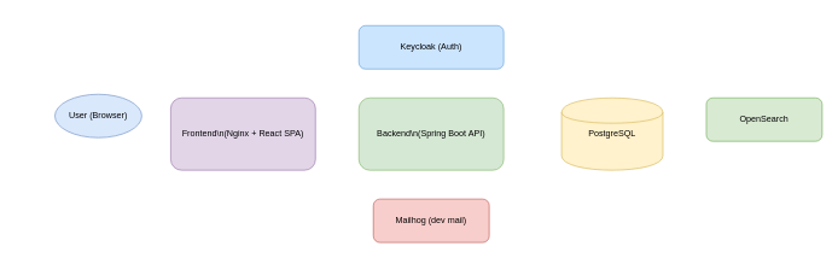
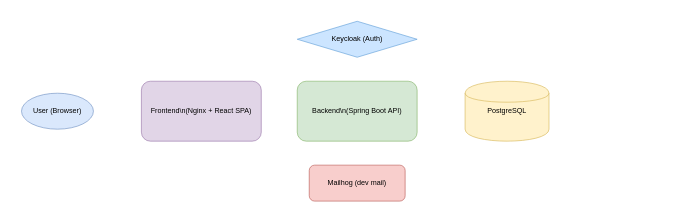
  <mxCell id="0" />
  <mxCell id="1" parent="0" />
- <mxCell id="2" value="User (Browser)" style="shape=ellipse;whiteSpace=wrap;html=1;fillColor=#dae8fc;strokeColor=#6c8ebf;" vertex="1" parent="1"><mxGeometry x="60" y="115" width="120" height="60" as="geometry" /></mxCell>
+ <mxCell id="2" value="User (Browser)" style="shape=ellipse;whiteSpace=wrap;html=1;fillColor=#dae8fc;strokeColor=#6c8ebf;" vertex="1" parent="1"><mxGeometry x="20" y="140" width="120" height="60" as="geometry" /></mxCell>
  <mxCell id="3" value="Frontend\n(Nginx + React SPA)" style="rounded=1;whiteSpace=wrap;html=1;fillColor=#e1d5e7;strokeColor=#9673a6;" vertex="1" parent="1"><mxGeometry x="220" y="120" width="200" height="100" as="geometry" /></mxCell>
  <mxCell id="4" value="Backend\n(Spring Boot API)" style="rounded=1;whiteSpace=wrap;html=1;fillColor=#d5e8d4;strokeColor=#82b366;" vertex="1" parent="1"><mxGeometry x="480" y="120" width="200" height="100" as="geometry" /></mxCell>
  <mxCell id="5" value="PostgreSQL" style="shape=cylinder;whiteSpace=wrap;html=1;fillColor=#fff2cc;strokeColor=#d6b656;" vertex="1" parent="1"><mxGeometry x="760" y="120" width="140" height="100" as="geometry" /></mxCell>
  <mxCell id="6" value="Mailhog (dev mail)" style="rounded=1;whiteSpace=wrap;html=1;fillColor=#f8cecc;strokeColor=#b85450;" vertex="1" parent="1"><mxGeometry x="500" y="260" width="160" height="60" as="geometry" /></mxCell>
- <mxCell id="7" value="Keycloak (Auth)" style="rounded=1;whiteSpace=wrap;html=1;fillColor=#cce5ff;strokeColor=#5b9bd5;" vertex="1" parent="1"><mxGeometry x="480" y="20" width="200" height="60" as="geometry" /></mxCell>
- <mxCell id="8" value="OpenSearch" style="rounded=1;whiteSpace=wrap;html=1;fillColor=#d9ead3;strokeColor=#6aa84f;" vertex="1" parent="1"><mxGeometry x="960" y="120" width="160" height="60" as="geometry" /></mxCell>
+ <mxCell id="7" value="Keycloak (Auth)" style="rhombus;whiteSpace=wrap;html=1;fillColor=#cce5ff;strokeColor=#5b9bd5;" vertex="1" parent="1"><mxGeometry x="480" y="20" width="200" height="60" as="geometry" /></mxCell>
  <mxCell id="9" edge="1" parent="1" source="2" target="3" style="endArrow=block;strokeColor=#6c8ebf;" />
  <mxCell id="10" edge="1" parent="1" source="3" target="4" style="endArrow=block;strokeColor=#82b366;" />
  <mxCell id="11" edge="1" parent="1" source="4" target="5" style="endArrow=block;strokeColor=#d6b656;" />
  <mxCell id="12" edge="1" parent="1" source="4" target="6" style="endArrow=block;dashed=1;strokeColor=#b85450;" />
  <mxCell id="13" edge="1" parent="1" source="4" target="7" style="endArrow=block;dashed=1;strokeColor=#5b9bd5;" />
